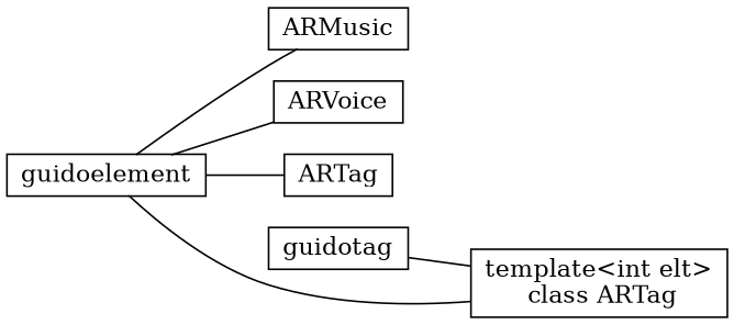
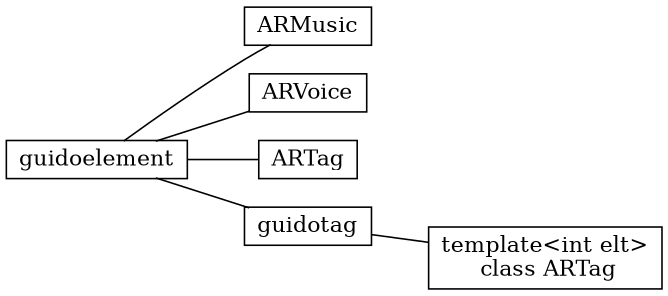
  digraph {
    rankdir=LR
    node [shape=record]
    edge [arrowhead=none arrowtail=onormal]
    guidoelement [height=0.3]
    ARMusic [height=0.3]
    ARVoice [height=0.3]
    n4 [height=0.3 label=ARTag]
    guidotag [height=0.3]
    n6 [height=0.3 label="template\<int elt\>\n class ARTag"]
    guidoelement -> ARMusic
    guidoelement -> ARVoice
    guidoelement -> n4
-   guidoelement -> n6
+   guidoelement -> guidotag
    guidotag -> n6
  }
